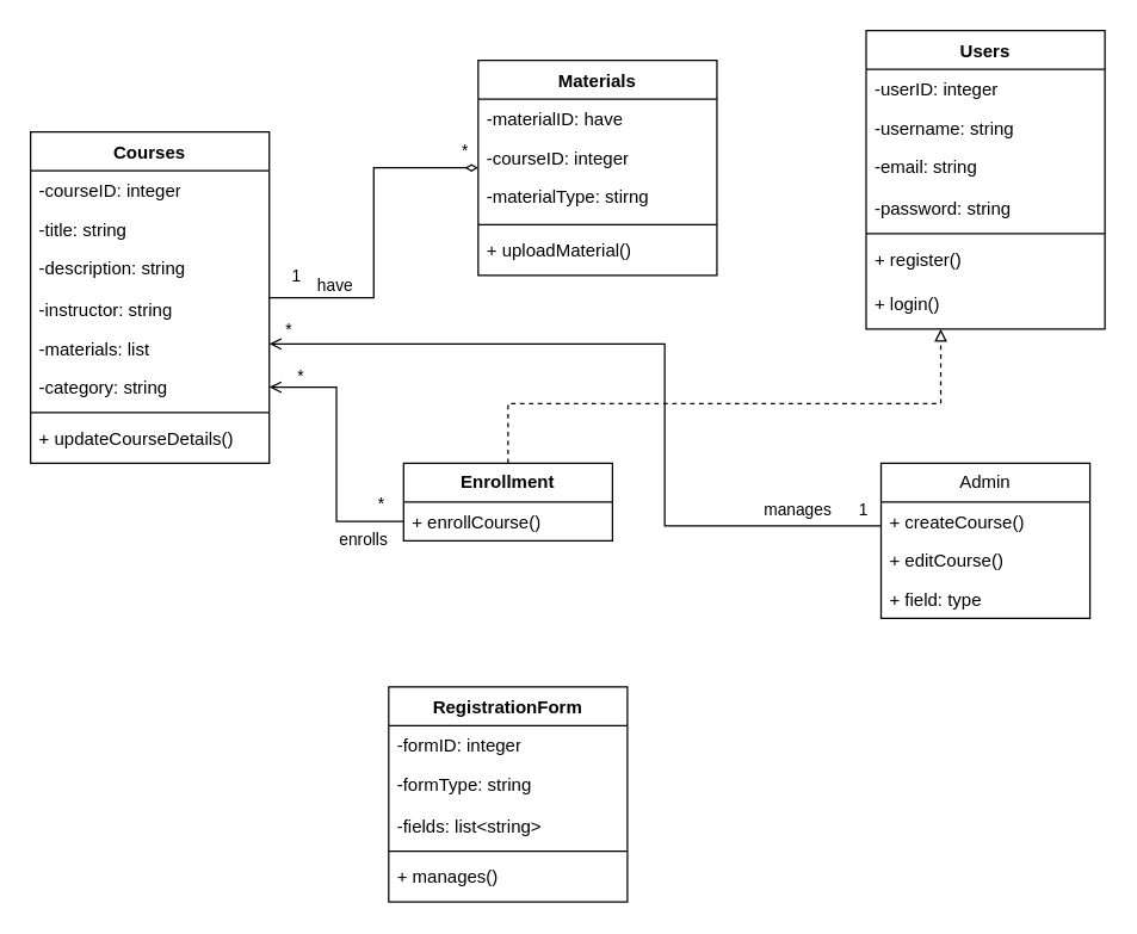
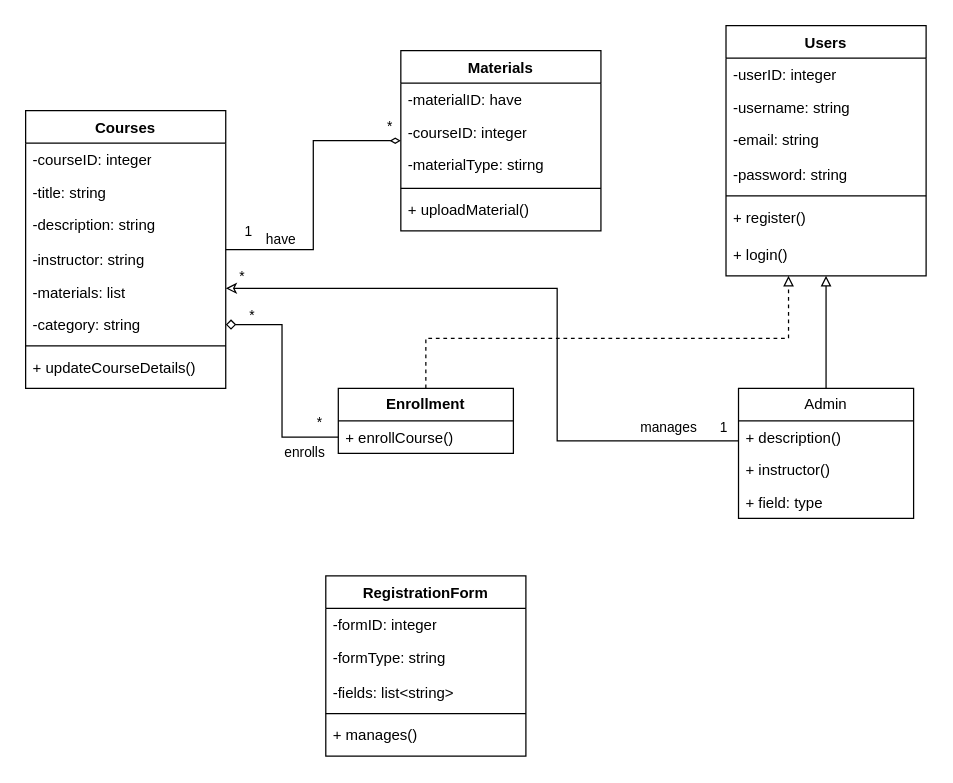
  <mxCell id="0" />
  <mxCell id="1" parent="0" />
  <mxCell id="2" style="edgeStyle=orthogonalEdgeStyle;rounded=0;orthogonalLoop=1;jettySize=auto;html=1;endArrow=diamondThin;endFill=0;" parent="1" source="6" target="32" edge="1"><mxGeometry relative="1" as="geometry" /></mxCell>
  <mxCell id="3" value="1" style="edgeLabel;html=1;align=center;verticalAlign=middle;resizable=0;points=[];" parent="2" vertex="1" connectable="0"><mxGeometry x="-0.833" y="-1" relative="1" as="geometry"><mxPoint x="-2" y="-16" as="offset" /></mxGeometry></mxCell>
  <mxCell id="4" value="have" style="edgeLabel;html=1;align=center;verticalAlign=middle;resizable=0;points=[];" parent="2" vertex="1" connectable="0"><mxGeometry x="-0.746" y="1" relative="1" as="geometry"><mxPoint x="14" y="-8" as="offset" /></mxGeometry></mxCell>
  <mxCell id="5" value="*" style="edgeLabel;html=1;align=center;verticalAlign=middle;resizable=0;points=[];" parent="2" vertex="1" connectable="0"><mxGeometry x="0.84" relative="1" as="geometry"><mxPoint x="8" y="-12" as="offset" /></mxGeometry></mxCell>
  <mxCell id="6" value="Courses" style="swimlane;fontStyle=1;align=center;verticalAlign=top;childLayout=stackLayout;horizontal=1;startSize=26;horizontalStack=0;resizeParent=1;resizeParentMax=0;resizeLast=0;collapsible=1;marginBottom=0;whiteSpace=wrap;html=1;" parent="1" vertex="1"><mxGeometry x="20" y="88" width="160" height="222" as="geometry" /></mxCell>
  <mxCell id="7" value="-courseID: integer" style="text;strokeColor=none;fillColor=none;align=left;verticalAlign=top;spacingLeft=4;spacingRight=4;overflow=hidden;rotatable=0;points=[[0,0.5],[1,0.5]];portConstraint=eastwest;whiteSpace=wrap;html=1;" parent="6" vertex="1"><mxGeometry y="26" width="160" height="26" as="geometry" /></mxCell>
  <mxCell id="8" value="-title: string" style="text;strokeColor=none;fillColor=none;align=left;verticalAlign=top;spacingLeft=4;spacingRight=4;overflow=hidden;rotatable=0;points=[[0,0.5],[1,0.5]];portConstraint=eastwest;whiteSpace=wrap;html=1;" parent="6" vertex="1"><mxGeometry y="52" width="160" height="26" as="geometry" /></mxCell>
  <mxCell id="9" value="-description: string" style="text;strokeColor=none;fillColor=none;align=left;verticalAlign=top;spacingLeft=4;spacingRight=4;overflow=hidden;rotatable=0;points=[[0,0.5],[1,0.5]];portConstraint=eastwest;whiteSpace=wrap;html=1;" parent="6" vertex="1"><mxGeometry y="78" width="160" height="28" as="geometry" /></mxCell>
  <mxCell id="10" value="-instructor: string" style="text;strokeColor=none;fillColor=none;align=left;verticalAlign=top;spacingLeft=4;spacingRight=4;overflow=hidden;rotatable=0;points=[[0,0.5],[1,0.5]];portConstraint=eastwest;whiteSpace=wrap;html=1;" parent="6" vertex="1"><mxGeometry y="106" width="160" height="26" as="geometry" /></mxCell>
  <mxCell id="11" value="-materials: list" style="text;strokeColor=none;fillColor=none;align=left;verticalAlign=top;spacingLeft=4;spacingRight=4;overflow=hidden;rotatable=0;points=[[0,0.5],[1,0.5]];portConstraint=eastwest;whiteSpace=wrap;html=1;" parent="6" vertex="1"><mxGeometry y="132" width="160" height="26" as="geometry" /></mxCell>
  <mxCell id="12" value="-category&lt;span style=&quot;background-color: initial;&quot;&gt;: string&lt;/span&gt;" style="text;strokeColor=none;fillColor=none;align=left;verticalAlign=top;spacingLeft=4;spacingRight=4;overflow=hidden;rotatable=0;points=[[0,0.5],[1,0.5]];portConstraint=eastwest;whiteSpace=wrap;html=1;" parent="6" vertex="1"><mxGeometry y="158" width="160" height="26" as="geometry" /></mxCell>
  <mxCell id="13" value="" style="line;strokeWidth=1;fillColor=none;align=left;verticalAlign=middle;spacingTop=-1;spacingLeft=3;spacingRight=3;rotatable=0;labelPosition=right;points=[];portConstraint=eastwest;strokeColor=inherit;" parent="6" vertex="1"><mxGeometry y="184" width="160" height="8" as="geometry" /></mxCell>
  <mxCell id="14" value="+ updateCourseDetails()&lt;div&gt;&lt;br&gt;&lt;/div&gt;" style="text;strokeColor=none;fillColor=none;align=left;verticalAlign=top;spacingLeft=4;spacingRight=4;overflow=hidden;rotatable=0;points=[[0,0.5],[1,0.5]];portConstraint=eastwest;whiteSpace=wrap;html=1;" parent="6" vertex="1"><mxGeometry y="192" width="160" height="30" as="geometry" /></mxCell>
  <mxCell id="15" value="Users" style="swimlane;fontStyle=1;align=center;verticalAlign=top;childLayout=stackLayout;horizontal=1;startSize=26;horizontalStack=0;resizeParent=1;resizeParentMax=0;resizeLast=0;collapsible=1;marginBottom=0;whiteSpace=wrap;html=1;" parent="1" vertex="1"><mxGeometry x="580" y="20" width="160" height="200" as="geometry" /></mxCell>
  <mxCell id="16" value="-userID: integer" style="text;strokeColor=none;fillColor=none;align=left;verticalAlign=top;spacingLeft=4;spacingRight=4;overflow=hidden;rotatable=0;points=[[0,0.5],[1,0.5]];portConstraint=eastwest;whiteSpace=wrap;html=1;" parent="15" vertex="1"><mxGeometry y="26" width="160" height="26" as="geometry" /></mxCell>
  <mxCell id="17" value="-username: string" style="text;strokeColor=none;fillColor=none;align=left;verticalAlign=top;spacingLeft=4;spacingRight=4;overflow=hidden;rotatable=0;points=[[0,0.5],[1,0.5]];portConstraint=eastwest;whiteSpace=wrap;html=1;" parent="15" vertex="1"><mxGeometry y="52" width="160" height="26" as="geometry" /></mxCell>
  <mxCell id="18" value="-email: string" style="text;strokeColor=none;fillColor=none;align=left;verticalAlign=top;spacingLeft=4;spacingRight=4;overflow=hidden;rotatable=0;points=[[0,0.5],[1,0.5]];portConstraint=eastwest;whiteSpace=wrap;html=1;" parent="15" vertex="1"><mxGeometry y="78" width="160" height="28" as="geometry" /></mxCell>
  <mxCell id="19" value="-password: string" style="text;strokeColor=none;fillColor=none;align=left;verticalAlign=top;spacingLeft=4;spacingRight=4;overflow=hidden;rotatable=0;points=[[0,0.5],[1,0.5]];portConstraint=eastwest;whiteSpace=wrap;html=1;" parent="15" vertex="1"><mxGeometry y="106" width="160" height="26" as="geometry" /></mxCell>
  <mxCell id="20" value="" style="line;strokeWidth=1;fillColor=none;align=left;verticalAlign=middle;spacingTop=-1;spacingLeft=3;spacingRight=3;rotatable=0;labelPosition=right;points=[];portConstraint=eastwest;strokeColor=inherit;" parent="15" vertex="1"><mxGeometry y="132" width="160" height="8" as="geometry" /></mxCell>
  <mxCell id="21" value="+ register()" style="text;strokeColor=none;fillColor=none;align=left;verticalAlign=top;spacingLeft=4;spacingRight=4;overflow=hidden;rotatable=0;points=[[0,0.5],[1,0.5]];portConstraint=eastwest;whiteSpace=wrap;html=1;" parent="15" vertex="1"><mxGeometry y="140" width="160" height="30" as="geometry" /></mxCell>
  <mxCell id="22" value="+ login()" style="text;strokeColor=none;fillColor=none;align=left;verticalAlign=top;spacingLeft=4;spacingRight=4;overflow=hidden;rotatable=0;points=[[0,0.5],[1,0.5]];portConstraint=eastwest;whiteSpace=wrap;html=1;" parent="15" vertex="1"><mxGeometry y="170" width="160" height="30" as="geometry" /></mxCell>
- <mxCell id="24" style="edgeStyle=orthogonalEdgeStyle;rounded=0;orthogonalLoop=1;jettySize=auto;html=1;endArrow=open;endFill=0;" parent="1" source="28" target="6" edge="1"><mxGeometry relative="1" as="geometry"><Array as="points"><mxPoint x="445" y="352" /><mxPoint x="445" y="230" /></Array></mxGeometry></mxCell>
+ <mxCell id="23" style="edgeStyle=orthogonalEdgeStyle;rounded=0;orthogonalLoop=1;jettySize=auto;html=1;endArrow=block;endFill=0;" parent="1" source="28" target="15" edge="1"><mxGeometry relative="1" as="geometry" /></mxCell>
+ <mxCell id="24" style="edgeStyle=orthogonalEdgeStyle;rounded=0;orthogonalLoop=1;jettySize=auto;html=1;endArrow=classic;endFill=0;" parent="1" source="28" target="6" edge="1"><mxGeometry relative="1" as="geometry"><Array as="points"><mxPoint x="445" y="352" /><mxPoint x="445" y="230" /></Array></mxGeometry></mxCell>
  <mxCell id="25" value="1" style="edgeLabel;html=1;align=center;verticalAlign=middle;resizable=0;points=[];" parent="24" vertex="1" connectable="0"><mxGeometry x="-0.959" relative="1" as="geometry"><mxPoint x="-2" y="-12" as="offset" /></mxGeometry></mxCell>
  <mxCell id="26" value="*" style="edgeLabel;html=1;align=center;verticalAlign=middle;resizable=0;points=[];" parent="24" vertex="1" connectable="0"><mxGeometry x="0.961" relative="1" as="geometry"><mxPoint x="2" y="-10" as="offset" /></mxGeometry></mxCell>
  <mxCell id="27" value="manages" style="edgeLabel;html=1;align=center;verticalAlign=middle;resizable=0;points=[];" parent="24" vertex="1" connectable="0"><mxGeometry x="-0.787" y="2" relative="1" as="geometry"><mxPoint y="-14" as="offset" /></mxGeometry></mxCell>
  <mxCell id="28" value="Admin" style="swimlane;fontStyle=0;childLayout=stackLayout;horizontal=1;startSize=26;fillColor=none;horizontalStack=0;resizeParent=1;resizeParentMax=0;resizeLast=0;collapsible=1;marginBottom=0;whiteSpace=wrap;html=1;" parent="1" vertex="1"><mxGeometry x="590" y="310" width="140" height="104" as="geometry" /></mxCell>
- <mxCell id="29" value="+ createCourse()" style="text;strokeColor=none;fillColor=none;align=left;verticalAlign=top;spacingLeft=4;spacingRight=4;overflow=hidden;rotatable=0;points=[[0,0.5],[1,0.5]];portConstraint=eastwest;whiteSpace=wrap;html=1;" parent="28" vertex="1"><mxGeometry y="26" width="140" height="26" as="geometry" /></mxCell>
- <mxCell id="30" value="+ editCourse()" style="text;strokeColor=none;fillColor=none;align=left;verticalAlign=top;spacingLeft=4;spacingRight=4;overflow=hidden;rotatable=0;points=[[0,0.5],[1,0.5]];portConstraint=eastwest;whiteSpace=wrap;html=1;" parent="28" vertex="1"><mxGeometry y="52" width="140" height="26" as="geometry" /></mxCell>
+ <mxCell id="29" value="+ description()" style="text;strokeColor=none;fillColor=none;align=left;verticalAlign=top;spacingLeft=4;spacingRight=4;overflow=hidden;rotatable=0;points=[[0,0.5],[1,0.5]];portConstraint=eastwest;whiteSpace=wrap;html=1;" parent="28" vertex="1"><mxGeometry y="26" width="140" height="26" as="geometry" /></mxCell>
+ <mxCell id="30" value="+ instructor()" style="text;strokeColor=none;fillColor=none;align=left;verticalAlign=top;spacingLeft=4;spacingRight=4;overflow=hidden;rotatable=0;points=[[0,0.5],[1,0.5]];portConstraint=eastwest;whiteSpace=wrap;html=1;" parent="28" vertex="1"><mxGeometry y="52" width="140" height="26" as="geometry" /></mxCell>
  <mxCell id="31" value="+ field: type" style="text;strokeColor=none;fillColor=none;align=left;verticalAlign=top;spacingLeft=4;spacingRight=4;overflow=hidden;rotatable=0;points=[[0,0.5],[1,0.5]];portConstraint=eastwest;whiteSpace=wrap;html=1;" parent="28" vertex="1"><mxGeometry y="78" width="140" height="26" as="geometry" /></mxCell>
  <mxCell id="32" value="Materials" style="swimlane;fontStyle=1;align=center;verticalAlign=top;childLayout=stackLayout;horizontal=1;startSize=26;horizontalStack=0;resizeParent=1;resizeParentMax=0;resizeLast=0;collapsible=1;marginBottom=0;whiteSpace=wrap;html=1;" parent="1" vertex="1"><mxGeometry x="320" y="40" width="160" height="144" as="geometry" /></mxCell>
  <mxCell id="33" value="-materialID: have" style="text;strokeColor=none;fillColor=none;align=left;verticalAlign=top;spacingLeft=4;spacingRight=4;overflow=hidden;rotatable=0;points=[[0,0.5],[1,0.5]];portConstraint=eastwest;whiteSpace=wrap;html=1;" parent="32" vertex="1"><mxGeometry y="26" width="160" height="26" as="geometry" /></mxCell>
  <mxCell id="34" value="-courseID: integer" style="text;strokeColor=none;fillColor=none;align=left;verticalAlign=top;spacingLeft=4;spacingRight=4;overflow=hidden;rotatable=0;points=[[0,0.5],[1,0.5]];portConstraint=eastwest;whiteSpace=wrap;html=1;" parent="32" vertex="1"><mxGeometry y="52" width="160" height="26" as="geometry" /></mxCell>
  <mxCell id="35" value="-materialType: stirng" style="text;strokeColor=none;fillColor=none;align=left;verticalAlign=top;spacingLeft=4;spacingRight=4;overflow=hidden;rotatable=0;points=[[0,0.5],[1,0.5]];portConstraint=eastwest;whiteSpace=wrap;html=1;" parent="32" vertex="1"><mxGeometry y="78" width="160" height="28" as="geometry" /></mxCell>
  <mxCell id="36" value="" style="line;strokeWidth=1;fillColor=none;align=left;verticalAlign=middle;spacingTop=-1;spacingLeft=3;spacingRight=3;rotatable=0;labelPosition=right;points=[];portConstraint=eastwest;strokeColor=inherit;" parent="32" vertex="1"><mxGeometry y="106" width="160" height="8" as="geometry" /></mxCell>
  <mxCell id="37" value="+ uploadMaterial()" style="text;strokeColor=none;fillColor=none;align=left;verticalAlign=top;spacingLeft=4;spacingRight=4;overflow=hidden;rotatable=0;points=[[0,0.5],[1,0.5]];portConstraint=eastwest;whiteSpace=wrap;html=1;" parent="32" vertex="1"><mxGeometry y="114" width="160" height="30" as="geometry" /></mxCell>
  <mxCell id="38" value="RegistrationForm" style="swimlane;fontStyle=1;align=center;verticalAlign=top;childLayout=stackLayout;horizontal=1;startSize=26;horizontalStack=0;resizeParent=1;resizeParentMax=0;resizeLast=0;collapsible=1;marginBottom=0;whiteSpace=wrap;html=1;" parent="1" vertex="1"><mxGeometry x="260" y="460" width="160" height="144" as="geometry" /></mxCell>
  <mxCell id="39" value="-formID: integer&lt;div&gt;&lt;br&gt;&lt;/div&gt;" style="text;strokeColor=none;fillColor=none;align=left;verticalAlign=top;spacingLeft=4;spacingRight=4;overflow=hidden;rotatable=0;points=[[0,0.5],[1,0.5]];portConstraint=eastwest;whiteSpace=wrap;html=1;" parent="38" vertex="1"><mxGeometry y="26" width="160" height="26" as="geometry" /></mxCell>
  <mxCell id="40" value="-formType: string" style="text;strokeColor=none;fillColor=none;align=left;verticalAlign=top;spacingLeft=4;spacingRight=4;overflow=hidden;rotatable=0;points=[[0,0.5],[1,0.5]];portConstraint=eastwest;whiteSpace=wrap;html=1;" parent="38" vertex="1"><mxGeometry y="52" width="160" height="28" as="geometry" /></mxCell>
  <mxCell id="41" value="-fields: list&amp;lt;string&amp;gt;" style="text;strokeColor=none;fillColor=none;align=left;verticalAlign=top;spacingLeft=4;spacingRight=4;overflow=hidden;rotatable=0;points=[[0,0.5],[1,0.5]];portConstraint=eastwest;whiteSpace=wrap;html=1;" parent="38" vertex="1"><mxGeometry y="80" width="160" height="26" as="geometry" /></mxCell>
  <mxCell id="42" value="" style="line;strokeWidth=1;fillColor=none;align=left;verticalAlign=middle;spacingTop=-1;spacingLeft=3;spacingRight=3;rotatable=0;labelPosition=right;points=[];portConstraint=eastwest;strokeColor=inherit;" parent="38" vertex="1"><mxGeometry y="106" width="160" height="8" as="geometry" /></mxCell>
  <mxCell id="43" value="+ manages()" style="text;strokeColor=none;fillColor=none;align=left;verticalAlign=top;spacingLeft=4;spacingRight=4;overflow=hidden;rotatable=0;points=[[0,0.5],[1,0.5]];portConstraint=eastwest;whiteSpace=wrap;html=1;" parent="38" vertex="1"><mxGeometry y="114" width="160" height="30" as="geometry" /></mxCell>
  <mxCell id="44" style="edgeStyle=orthogonalEdgeStyle;rounded=0;orthogonalLoop=1;jettySize=auto;html=1;endArrow=block;endFill=0;dashed=1;" parent="1" source="45" target="15" edge="1"><mxGeometry relative="1" as="geometry"><Array as="points"><mxPoint x="340" y="270" /><mxPoint x="630" y="270" /></Array></mxGeometry></mxCell>
  <mxCell id="45" value="&lt;b&gt;Enrollment&lt;/b&gt;" style="swimlane;fontStyle=0;childLayout=stackLayout;horizontal=1;startSize=26;fillColor=none;horizontalStack=0;resizeParent=1;resizeParentMax=0;resizeLast=0;collapsible=1;marginBottom=0;whiteSpace=wrap;html=1;" parent="1" vertex="1"><mxGeometry x="270" y="310" width="140" height="52" as="geometry" /></mxCell>
  <mxCell id="46" value="+ enrollCourse()" style="text;strokeColor=none;fillColor=none;align=left;verticalAlign=top;spacingLeft=4;spacingRight=4;overflow=hidden;rotatable=0;points=[[0,0.5],[1,0.5]];portConstraint=eastwest;whiteSpace=wrap;html=1;" parent="45" vertex="1"><mxGeometry y="26" width="140" height="26" as="geometry" /></mxCell>
- <mxCell id="47" style="edgeStyle=orthogonalEdgeStyle;rounded=0;orthogonalLoop=1;jettySize=auto;html=1;entryX=1;entryY=0.5;entryDx=0;entryDy=0;endArrow=open;endFill=0;" parent="1" source="46" target="12" edge="1"><mxGeometry relative="1" as="geometry" /></mxCell>
+ <mxCell id="47" style="edgeStyle=orthogonalEdgeStyle;rounded=0;orthogonalLoop=1;jettySize=auto;html=1;entryX=1;entryY=0.5;entryDx=0;entryDy=0;endArrow=diamond;endFill=0;" parent="1" source="46" target="12" edge="1"><mxGeometry relative="1" as="geometry" /></mxCell>
  <mxCell id="48" value="*" style="edgeLabel;html=1;align=center;verticalAlign=middle;resizable=0;points=[];" parent="47" vertex="1" connectable="0"><mxGeometry x="-0.817" y="-2" relative="1" as="geometry"><mxPoint y="-11" as="offset" /></mxGeometry></mxCell>
  <mxCell id="49" value="enrolls" style="edgeLabel;html=1;align=center;verticalAlign=middle;resizable=0;points=[];" parent="47" vertex="1" connectable="0"><mxGeometry x="-0.688" y="-2" relative="1" as="geometry"><mxPoint y="13" as="offset" /></mxGeometry></mxCell>
  <mxCell id="50" value="*" style="edgeLabel;html=1;align=center;verticalAlign=middle;resizable=0;points=[];" parent="1" vertex="1" connectable="0"><mxGeometry x="200" y="250" as="geometry"><mxPoint y="1" as="offset" /></mxGeometry></mxCell>
